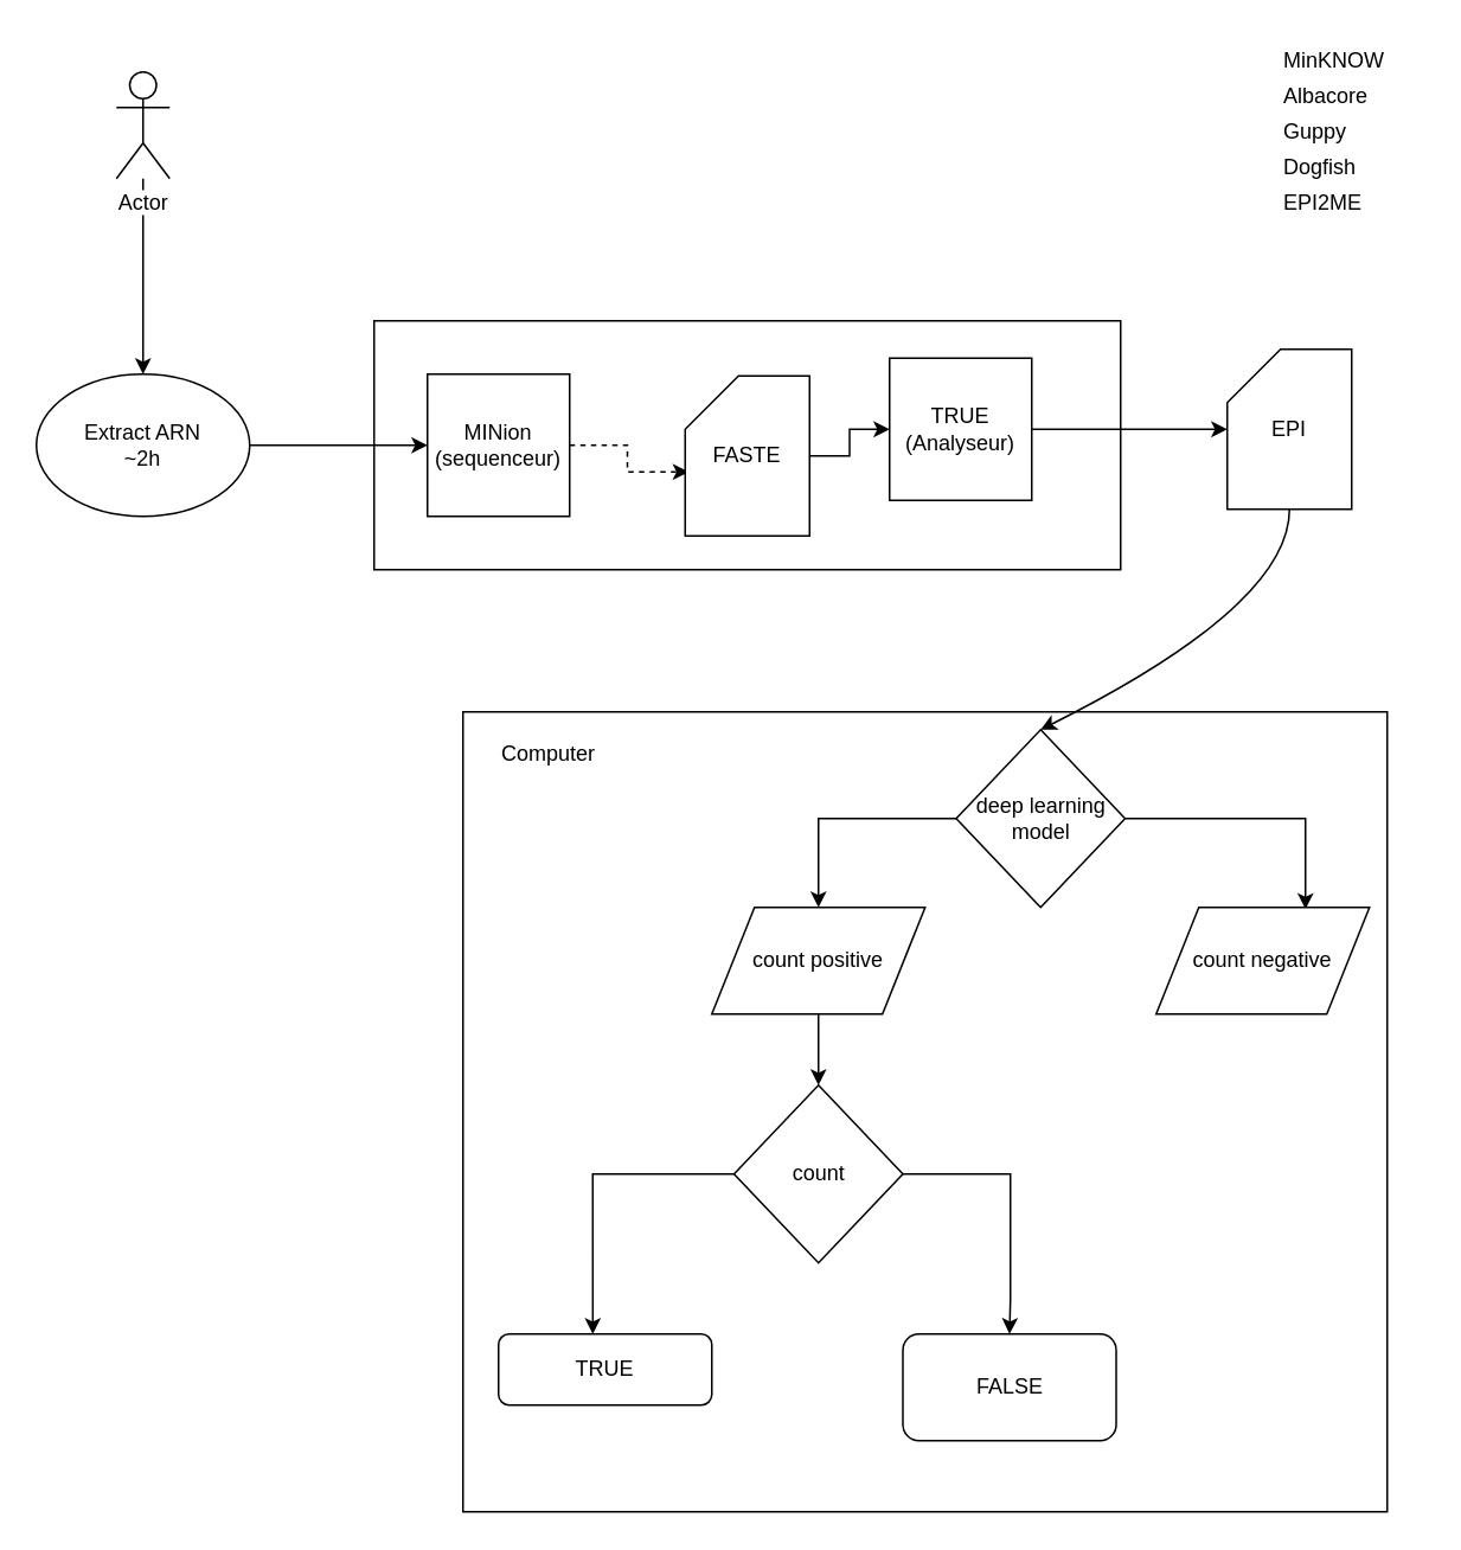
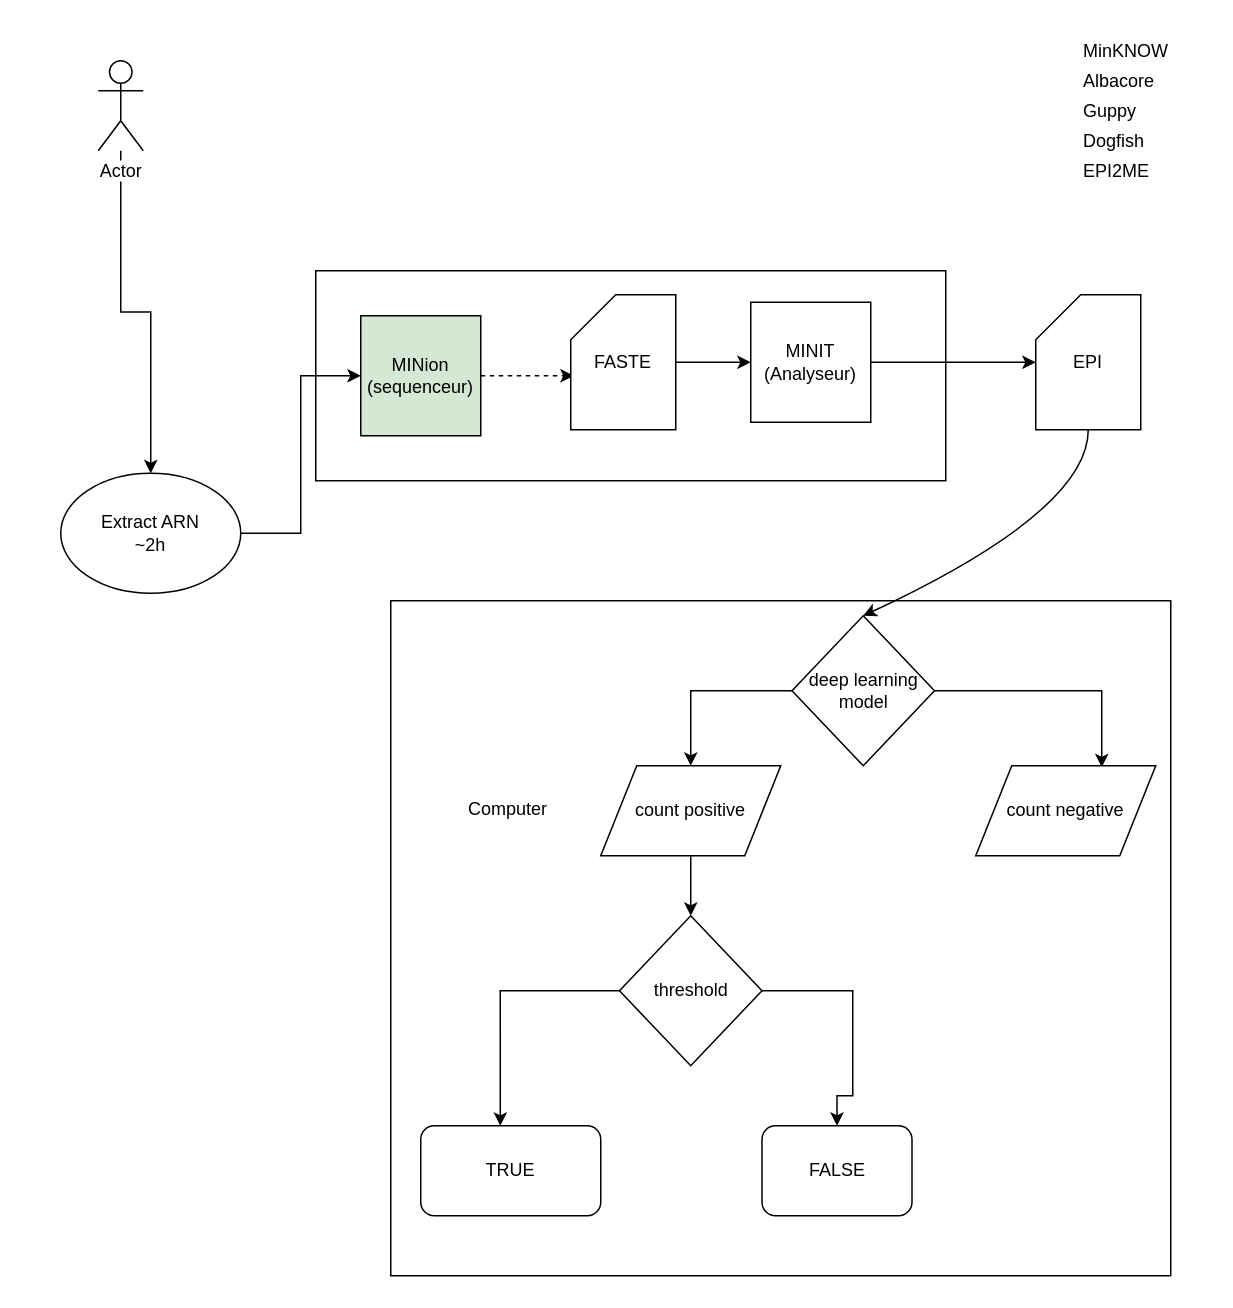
  <mxCell id="0" />
  <mxCell id="1" parent="0" />
  <mxCell id="2" value="" style="rounded=0;whiteSpace=wrap;html=1;" parent="1" vertex="1"><mxGeometry x="260" y="400" width="520" height="450" as="geometry" /></mxCell>
  <mxCell id="3" value="" style="rounded=0;whiteSpace=wrap;html=1;" parent="1" vertex="1"><mxGeometry x="210" y="180" width="420" height="140" as="geometry" /></mxCell>
  <mxCell id="4" style="edgeStyle=orthogonalEdgeStyle;rounded=0;orthogonalLoop=1;jettySize=auto;html=1;entryX=0.029;entryY=0.6;entryDx=0;entryDy=0;entryPerimeter=0;dashed=1;" parent="1" source="5" target="10" edge="1"><mxGeometry relative="1" as="geometry" /></mxCell>
- <mxCell id="5" value="MINion (sequenceur)" style="whiteSpace=wrap;html=1;aspect=fixed;" parent="1" vertex="1"><mxGeometry x="240" y="210" width="80" height="80" as="geometry" /></mxCell>
+ <mxCell id="5" value="MINion (sequenceur)" style="whiteSpace=wrap;html=1;aspect=fixed;fillColor=#d5e8d4;" parent="1" vertex="1"><mxGeometry x="240" y="210" width="80" height="80" as="geometry" /></mxCell>
  <mxCell id="6" style="edgeStyle=orthogonalEdgeStyle;rounded=0;orthogonalLoop=1;jettySize=auto;html=1;" parent="1" source="7" target="8" edge="1"><mxGeometry relative="1" as="geometry" /></mxCell>
- <mxCell id="7" value="TRUE (Analyseur)" style="whiteSpace=wrap;html=1;aspect=fixed;" parent="1" vertex="1"><mxGeometry x="500" y="201" width="80" height="80" as="geometry" /></mxCell>
+ <mxCell id="7" value="MINIT (Analyseur)" style="whiteSpace=wrap;html=1;aspect=fixed;" parent="1" vertex="1"><mxGeometry x="500" y="201" width="80" height="80" as="geometry" /></mxCell>
  <mxCell id="8" value="EPI" style="shape=card;whiteSpace=wrap;html=1;" parent="1" vertex="1"><mxGeometry x="690" y="196" width="70" height="90" as="geometry" /></mxCell>
  <mxCell id="9" style="edgeStyle=orthogonalEdgeStyle;rounded=0;orthogonalLoop=1;jettySize=auto;html=1;entryX=0;entryY=0.5;entryDx=0;entryDy=0;" parent="1" source="10" target="7" edge="1"><mxGeometry relative="1" as="geometry" /></mxCell>
- <mxCell id="10" value="FASTE" style="shape=card;whiteSpace=wrap;html=1;" parent="1" vertex="1"><mxGeometry x="385" y="211" width="70" height="90" as="geometry" /></mxCell>
- <mxCell id="11" value="TRUE" style="rounded=1;whiteSpace=wrap;html=1;" parent="1" vertex="1"><mxGeometry x="280" y="750" width="120" height="40" as="geometry" /></mxCell>
+ <mxCell id="10" value="FASTE" style="shape=card;whiteSpace=wrap;html=1;" parent="1" vertex="1"><mxGeometry x="380" y="196" width="70" height="90" as="geometry" /></mxCell>
+ <mxCell id="11" value="TRUE" style="rounded=1;whiteSpace=wrap;html=1;" parent="1" vertex="1"><mxGeometry x="280" y="750" width="120" height="60" as="geometry" /></mxCell>
  <mxCell id="12" value="MinKNOW" style="text;html=1;" parent="1" vertex="1"><mxGeometry x="720" y="20" width="80" height="30" as="geometry" /></mxCell>
  <mxCell id="13" value="Albacore" style="text;html=1;" parent="1" vertex="1"><mxGeometry x="720" y="40" width="70" height="30" as="geometry" /></mxCell>
  <mxCell id="14" value="Guppy" style="text;html=1;" parent="1" vertex="1"><mxGeometry x="720" y="60" width="60" height="30" as="geometry" /></mxCell>
  <mxCell id="15" value="Dogfish" style="text;html=1;" parent="1" vertex="1"><mxGeometry x="720" y="80" width="70" height="30" as="geometry" /></mxCell>
  <mxCell id="16" value="EPI2ME" style="text;html=1;" parent="1" vertex="1"><mxGeometry x="720" y="100" width="70" height="30" as="geometry" /></mxCell>
  <mxCell id="17" style="edgeStyle=orthogonalEdgeStyle;rounded=0;orthogonalLoop=1;jettySize=auto;html=1;entryX=0.5;entryY=0;entryDx=0;entryDy=0;" parent="1" source="19" target="21" edge="1"><mxGeometry relative="1" as="geometry" /></mxCell>
  <mxCell id="18" style="edgeStyle=orthogonalEdgeStyle;rounded=0;orthogonalLoop=1;jettySize=auto;html=1;entryX=0.7;entryY=0.017;entryDx=0;entryDy=0;entryPerimeter=0;" parent="1" source="19" target="22" edge="1"><mxGeometry relative="1" as="geometry" /></mxCell>
- <mxCell id="19" value="deep learning model" style="rhombus;whiteSpace=wrap;html=1;" parent="1" vertex="1"><mxGeometry x="537.5" y="410" width="95" height="100" as="geometry" /></mxCell>
+ <mxCell id="19" value="deep learning model" style="rhombus;whiteSpace=wrap;html=1;" parent="1" vertex="1"><mxGeometry x="527.5" y="410" width="95" height="100" as="geometry" /></mxCell>
  <mxCell id="20" style="edgeStyle=orthogonalEdgeStyle;rounded=0;orthogonalLoop=1;jettySize=auto;html=1;" parent="1" source="21" target="27" edge="1"><mxGeometry relative="1" as="geometry" /></mxCell>
  <mxCell id="21" value="count positive" style="shape=parallelogram;perimeter=parallelogramPerimeter;whiteSpace=wrap;html=1;" parent="1" vertex="1"><mxGeometry x="400" y="510" width="120" height="60" as="geometry" /></mxCell>
  <mxCell id="22" value="count negative" style="shape=parallelogram;perimeter=parallelogramPerimeter;whiteSpace=wrap;html=1;" parent="1" vertex="1"><mxGeometry x="650" y="510" width="120" height="60" as="geometry" /></mxCell>
  <mxCell id="23" style="edgeStyle=orthogonalEdgeStyle;rounded=0;orthogonalLoop=1;jettySize=auto;html=1;" parent="1" source="24" target="31" edge="1"><mxGeometry relative="1" as="geometry" /></mxCell>
  <mxCell id="24" value="Actor" style="shape=umlActor;verticalLabelPosition=bottom;labelBackgroundColor=#ffffff;verticalAlign=top;html=1;outlineConnect=0;" parent="1" vertex="1"><mxGeometry x="65" y="40" width="30" height="60" as="geometry" /></mxCell>
  <mxCell id="25" style="edgeStyle=orthogonalEdgeStyle;rounded=0;orthogonalLoop=1;jettySize=auto;html=1;entryX=0.442;entryY=0;entryDx=0;entryDy=0;entryPerimeter=0;" parent="1" source="27" target="11" edge="1"><mxGeometry relative="1" as="geometry" /></mxCell>
  <mxCell id="26" style="edgeStyle=orthogonalEdgeStyle;rounded=0;orthogonalLoop=1;jettySize=auto;html=1;entryX=0.5;entryY=0;entryDx=0;entryDy=0;" parent="1" source="27" target="28" edge="1"><mxGeometry relative="1" as="geometry"><Array as="points"><mxPoint x="568" y="660" /><mxPoint x="568" y="730" /></Array></mxGeometry></mxCell>
- <mxCell id="27" value="count" style="rhombus;whiteSpace=wrap;html=1;" parent="1" vertex="1"><mxGeometry x="412.5" y="610" width="95" height="100" as="geometry" /></mxCell>
- <mxCell id="28" value="FALSE" style="rounded=1;whiteSpace=wrap;html=1;" parent="1" vertex="1"><mxGeometry x="507.5" y="750" width="120" height="60" as="geometry" /></mxCell>
- <mxCell id="29" value="Computer" style="text;html=1;" parent="1" vertex="1"><mxGeometry x="280" y="410" width="80" height="30" as="geometry" /></mxCell>
+ <mxCell id="27" value="threshold" style="rhombus;whiteSpace=wrap;html=1;" parent="1" vertex="1"><mxGeometry x="412.5" y="610" width="95" height="100" as="geometry" /></mxCell>
+ <mxCell id="28" value="FALSE" style="rounded=1;whiteSpace=wrap;html=1;" parent="1" vertex="1"><mxGeometry x="507.5" y="750" width="100" height="60" as="geometry" /></mxCell>
+ <mxCell id="29" value="Computer" style="text;html=1;" parent="1" vertex="1"><mxGeometry x="310" y="525" width="80" height="30" as="geometry" /></mxCell>
  <mxCell id="30" style="edgeStyle=orthogonalEdgeStyle;rounded=0;orthogonalLoop=1;jettySize=auto;html=1;entryX=0;entryY=0.5;entryDx=0;entryDy=0;" parent="1" source="31" target="5" edge="1"><mxGeometry relative="1" as="geometry" /></mxCell>
- <mxCell id="31" value="Extract ARN&lt;br&gt;~2h" style="ellipse;whiteSpace=wrap;html=1;" parent="1" vertex="1"><mxGeometry x="20" y="210" width="120" height="80" as="geometry" /></mxCell>
+ <mxCell id="31" value="Extract ARN&lt;br&gt;~2h" style="ellipse;whiteSpace=wrap;html=1;" parent="1" vertex="1"><mxGeometry x="40" y="315" width="120" height="80" as="geometry" /></mxCell>
  <mxCell id="32" value="" style="curved=1;endArrow=classic;html=1;exitX=0.5;exitY=1;exitDx=0;exitDy=0;exitPerimeter=0;entryX=0.5;entryY=0;entryDx=0;entryDy=0;" parent="1" source="8" target="19" edge="1"><mxGeometry width="50" height="50" relative="1" as="geometry"><mxPoint x="20" y="920" as="sourcePoint" /><mxPoint x="70" y="870" as="targetPoint" /><Array as="points"><mxPoint x="725" y="340" /></Array></mxGeometry></mxCell>
